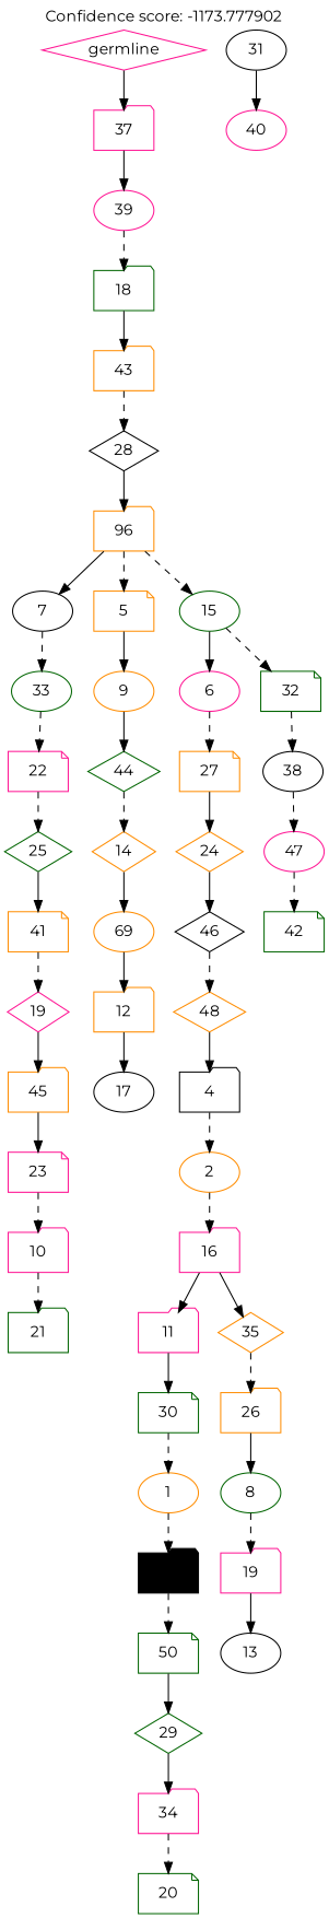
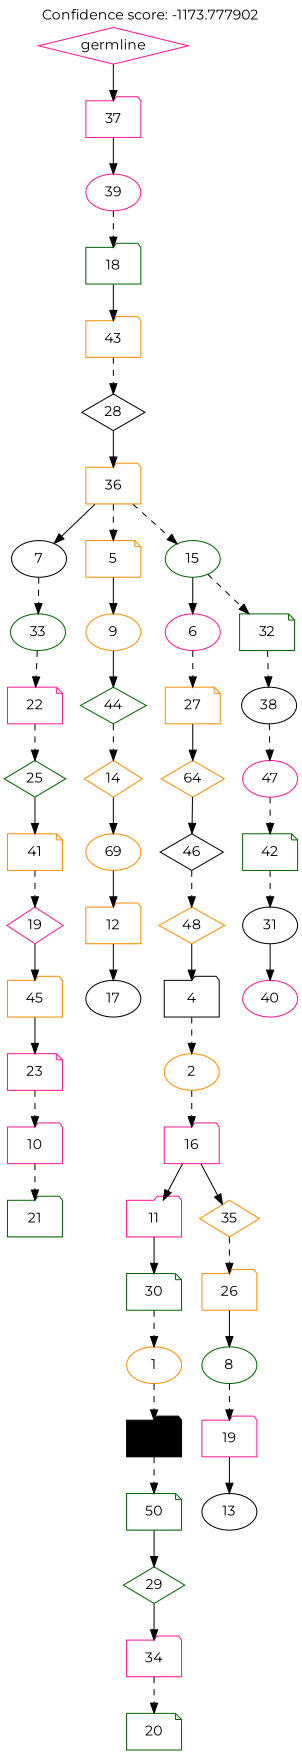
  digraph {
    fontname=Montserrat
    label="Confidence score: -1173.777902"
    labelloc=t
    node [color=darkorange fontname=Montserrat shape=ellipse]
    edge [fontname=Montserrat style=dashed]
    n1 [color=deeppink label=10 shape=folder]
    n2 [color=darkgreen label=21 shape=folder]
    n3 [color=deeppink label=23 shape=note]
    n4 [label=45 shape=folder]
    n5 [color=deeppink label=19 shape=diamond]
    n6 [label=41 shape=note]
    n7 [color=darkgreen label=25 shape=diamond]
    n8 [color=deeppink label=22 shape=note]
    n9 [color=darkgreen label=33]
    n10 [color=black label=7]
    n11 [color=black label=17]
    n12 [label=12 shape=folder]
    n13 [label=69]
    n14 [label=14 shape=diamond]
    n15 [color=darkgreen label=44 shape=diamond]
    n16 [label=9]
    n17 [label=5 shape=note]
    n18 [color=deeppink label=34 shape=folder]
    n19 [color=darkgreen label=20 shape=note]
    n20 [color=darkgreen label=29 shape=diamond]
    n21 [color=darkgreen label=50 shape=note]
    n22 [color=black label=16 shape=folder style=filled]
    n23 [label=1]
    n24 [color=darkgreen label=30 shape=note]
    n25 [color=deeppink label=11 shape=folder]
    n26 [color=deeppink label=19 shape=folder]
    n27 [color=black label=13]
    n28 [color=darkgreen label=8]
    n29 [label=26 shape=folder]
    n30 [label=35 shape=diamond]
    n31 [color=deeppink label=16 shape=folder]
    n32 [label=2]
    n33 [color=black label=4 shape=folder]
    n34 [label=48 shape=diamond]
    n35 [color=black label=46 shape=diamond]
-   n36 [label=24 shape=diamond]
+   n36 [label=64 shape=diamond]
    n37 [label=27 shape=note]
    n38 [color=deeppink label=6]
    n39 [color=black label=31]
    n40 [color=deeppink label=40]
    n41 [color=darkgreen label=42 shape=note]
    n42 [color=deeppink label=47]
    n43 [color=black label=38]
    n44 [color=darkgreen label=32 shape=note]
    n45 [color=darkgreen label=15]
-   n46 [label=96 shape=folder]
+   n46 [label=36 shape=folder]
    n47 [color=black label=28 shape=diamond]
    n48 [label=43 shape=folder]
    n49 [color=darkgreen label=18 shape=folder]
    n50 [color=deeppink label=39]
    n51 [color=deeppink label=37 shape=folder]
    n52 [color=deeppink label=germline shape=diamond]
    n1 -> n2
    n3 -> n1
    n4 -> n3 [style=solid]
    n5 -> n4 [style=solid]
    n6 -> n5
    n7 -> n6 [style=solid]
    n8 -> n7
    n9 -> n8
    n10 -> n9
    n12 -> n11 [style=solid]
    n13 -> n12 [style=solid]
    n14 -> n13 [style=solid]
    n15 -> n14
    n16 -> n15 [style=solid]
    n17 -> n16 [style=solid]
    n18 -> n19
    n20 -> n18 [style=solid]
    n21 -> n20 [style=solid]
    n22 -> n21
    n23 -> n22
    n24 -> n23
    n25 -> n24 [style=solid]
    n26 -> n27 [style=solid]
    n28 -> n26
    n29 -> n28 [style=solid]
    n30 -> n29
    n31 -> n25 [style=solid]
    n31 -> n30 [style=solid]
    n32 -> n31
    n33 -> n32
    n34 -> n33 [style=solid]
    n35 -> n34
    n36 -> n35 [style=solid]
    n37 -> n36 [style=solid]
    n38 -> n37
    n39 -> n40 [style=solid]
+   n41 -> n39
    n42 -> n41
    n43 -> n42
    n44 -> n43
    n45 -> n38 [style=solid]
    n45 -> n44
    n46 -> n10 [style=solid]
    n46 -> n17
    n46 -> n45
    n47 -> n46 [style=solid]
    n48 -> n47
    n49 -> n48 [style=solid]
    n50 -> n49
    n51 -> n50 [style=solid]
    n52 -> n51 [style=solid]
  }
